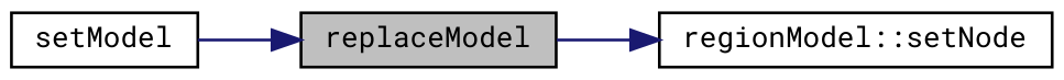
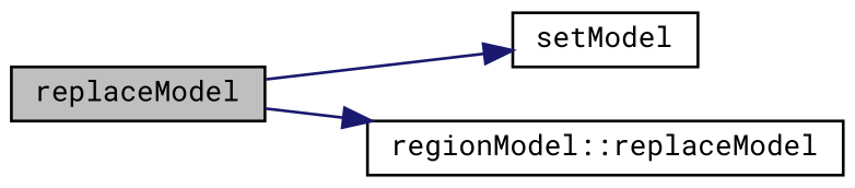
  digraph {
    fontname="Roboto Mono"
    rankdir=LR
    node [color=black fillcolor=white fontname="Roboto Mono" fontsize=10 shape=record style=filled]
    edge [color=midnightblue fontname="Roboto Mono" fontsize=10 labelfontname=Helvetica labelfontsize=10 style=solid]
    n1 [fillcolor=grey75 fontcolor=black height=0.2 label=replaceModel width=0.4]
    n2 [height=0.2 label=setModel width=0.4]
-   n3 [height=0.2 label="regionModel::setNode" width=0.4]
-   n2 -> n1
+   n3 [height=0.2 label="regionModel::replaceModel" width=0.4]
+   n1 -> n2
    n1 -> n3
  }
